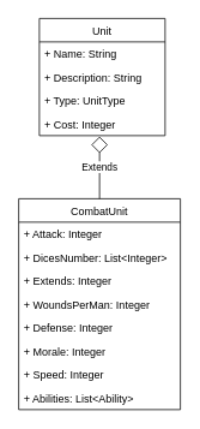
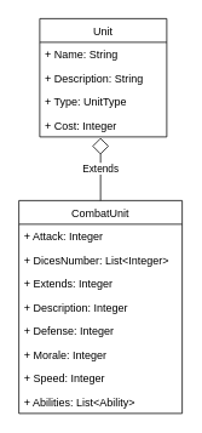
  <mxCell id="0" />
  <mxCell id="1" parent="0" />
  <mxCell id="2" value="Unit" style="swimlane;fontStyle=0;childLayout=stackLayout;horizontal=1;startSize=26;fillColor=none;horizontalStack=0;resizeParent=1;resizeParentMax=0;resizeLast=0;collapsible=1;marginBottom=0;" vertex="1" parent="1"><mxGeometry x="43" y="20" width="140" height="130" as="geometry" /></mxCell>
  <mxCell id="3" value="+ Name: String" style="text;strokeColor=none;fillColor=none;align=left;verticalAlign=top;spacingLeft=4;spacingRight=4;overflow=hidden;rotatable=0;points=[[0,0.5],[1,0.5]];portConstraint=eastwest;" vertex="1" parent="2"><mxGeometry y="26" width="140" height="26" as="geometry" /></mxCell>
  <mxCell id="4" value="+ Description: String" style="text;strokeColor=none;fillColor=none;align=left;verticalAlign=top;spacingLeft=4;spacingRight=4;overflow=hidden;rotatable=0;points=[[0,0.5],[1,0.5]];portConstraint=eastwest;" vertex="1" parent="2"><mxGeometry y="52" width="140" height="26" as="geometry" /></mxCell>
  <mxCell id="5" value="+ Type: UnitType" style="text;strokeColor=none;fillColor=none;align=left;verticalAlign=top;spacingLeft=4;spacingRight=4;overflow=hidden;rotatable=0;points=[[0,0.5],[1,0.5]];portConstraint=eastwest;" vertex="1" parent="2"><mxGeometry y="78" width="140" height="26" as="geometry" /></mxCell>
  <mxCell id="6" value="+ Cost: Integer" style="text;strokeColor=none;fillColor=none;align=left;verticalAlign=top;spacingLeft=4;spacingRight=4;overflow=hidden;rotatable=0;points=[[0,0.5],[1,0.5]];portConstraint=eastwest;" vertex="1" parent="2"><mxGeometry y="104" width="140" height="26" as="geometry" /></mxCell>
  <mxCell id="7" value="CombatUnit" style="swimlane;fontStyle=0;childLayout=stackLayout;horizontal=1;startSize=26;fillColor=none;horizontalStack=0;resizeParent=1;resizeParentMax=0;resizeLast=0;collapsible=1;marginBottom=0;" vertex="1" parent="1"><mxGeometry x="20" y="220" width="180" height="234" as="geometry" /></mxCell>
  <mxCell id="8" value="+ Attack: Integer" style="text;strokeColor=none;fillColor=none;align=left;verticalAlign=top;spacingLeft=4;spacingRight=4;overflow=hidden;rotatable=0;points=[[0,0.5],[1,0.5]];portConstraint=eastwest;" vertex="1" parent="7"><mxGeometry y="26" width="180" height="26" as="geometry" /></mxCell>
  <mxCell id="9" value="+ DicesNumber: List&lt;Integer&gt;" style="text;strokeColor=none;fillColor=none;align=left;verticalAlign=top;spacingLeft=4;spacingRight=4;overflow=hidden;rotatable=0;points=[[0,0.5],[1,0.5]];portConstraint=eastwest;" vertex="1" parent="7"><mxGeometry y="52" width="180" height="26" as="geometry" /></mxCell>
  <mxCell id="10" value="+ Extends: Integer" style="text;strokeColor=none;fillColor=none;align=left;verticalAlign=top;spacingLeft=4;spacingRight=4;overflow=hidden;rotatable=0;points=[[0,0.5],[1,0.5]];portConstraint=eastwest;" vertex="1" parent="7"><mxGeometry y="78" width="180" height="26" as="geometry" /></mxCell>
- <mxCell id="11" value="+ WoundsPerMan: Integer" style="text;strokeColor=none;fillColor=none;align=left;verticalAlign=top;spacingLeft=4;spacingRight=4;overflow=hidden;rotatable=0;points=[[0,0.5],[1,0.5]];portConstraint=eastwest;" vertex="1" parent="7"><mxGeometry y="104" width="180" height="26" as="geometry" /></mxCell>
+ <mxCell id="11" value="+ Description: Integer" style="text;strokeColor=none;fillColor=none;align=left;verticalAlign=top;spacingLeft=4;spacingRight=4;overflow=hidden;rotatable=0;points=[[0,0.5],[1,0.5]];portConstraint=eastwest;" vertex="1" parent="7"><mxGeometry y="104" width="180" height="26" as="geometry" /></mxCell>
  <mxCell id="12" value="+ Defense: Integer" style="text;strokeColor=none;fillColor=none;align=left;verticalAlign=top;spacingLeft=4;spacingRight=4;overflow=hidden;rotatable=0;points=[[0,0.5],[1,0.5]];portConstraint=eastwest;" vertex="1" parent="7"><mxGeometry y="130" width="180" height="26" as="geometry" /></mxCell>
  <mxCell id="13" value="+ Morale: Integer" style="text;strokeColor=none;fillColor=none;align=left;verticalAlign=top;spacingLeft=4;spacingRight=4;overflow=hidden;rotatable=0;points=[[0,0.5],[1,0.5]];portConstraint=eastwest;" vertex="1" parent="7"><mxGeometry y="156" width="180" height="26" as="geometry" /></mxCell>
  <mxCell id="14" value="+ Speed: Integer" style="text;strokeColor=none;fillColor=none;align=left;verticalAlign=top;spacingLeft=4;spacingRight=4;overflow=hidden;rotatable=0;points=[[0,0.5],[1,0.5]];portConstraint=eastwest;" vertex="1" parent="7"><mxGeometry y="182" width="180" height="26" as="geometry" /></mxCell>
  <mxCell id="15" value="+ Abilities: List&lt;Ability&gt;" style="text;strokeColor=none;fillColor=none;align=left;verticalAlign=top;spacingLeft=4;spacingRight=4;overflow=hidden;rotatable=0;points=[[0,0.5],[1,0.5]];portConstraint=eastwest;" vertex="1" parent="7"><mxGeometry y="208" width="180" height="26" as="geometry" /></mxCell>
  <mxCell id="16" value="Extends" style="endArrow=diamond;endSize=16;endFill=0;html=1;exitX=0.5;exitY=0;exitDx=0;exitDy=0;entryX=0.479;entryY=1.038;entryDx=0;entryDy=0;entryPerimeter=0;" edge="1" parent="1" source="7" target="6"><mxGeometry width="160" relative="1" as="geometry"><mxPoint x="73" y="280" as="sourcePoint" /><mxPoint x="233" y="280" as="targetPoint" /></mxGeometry></mxCell>
